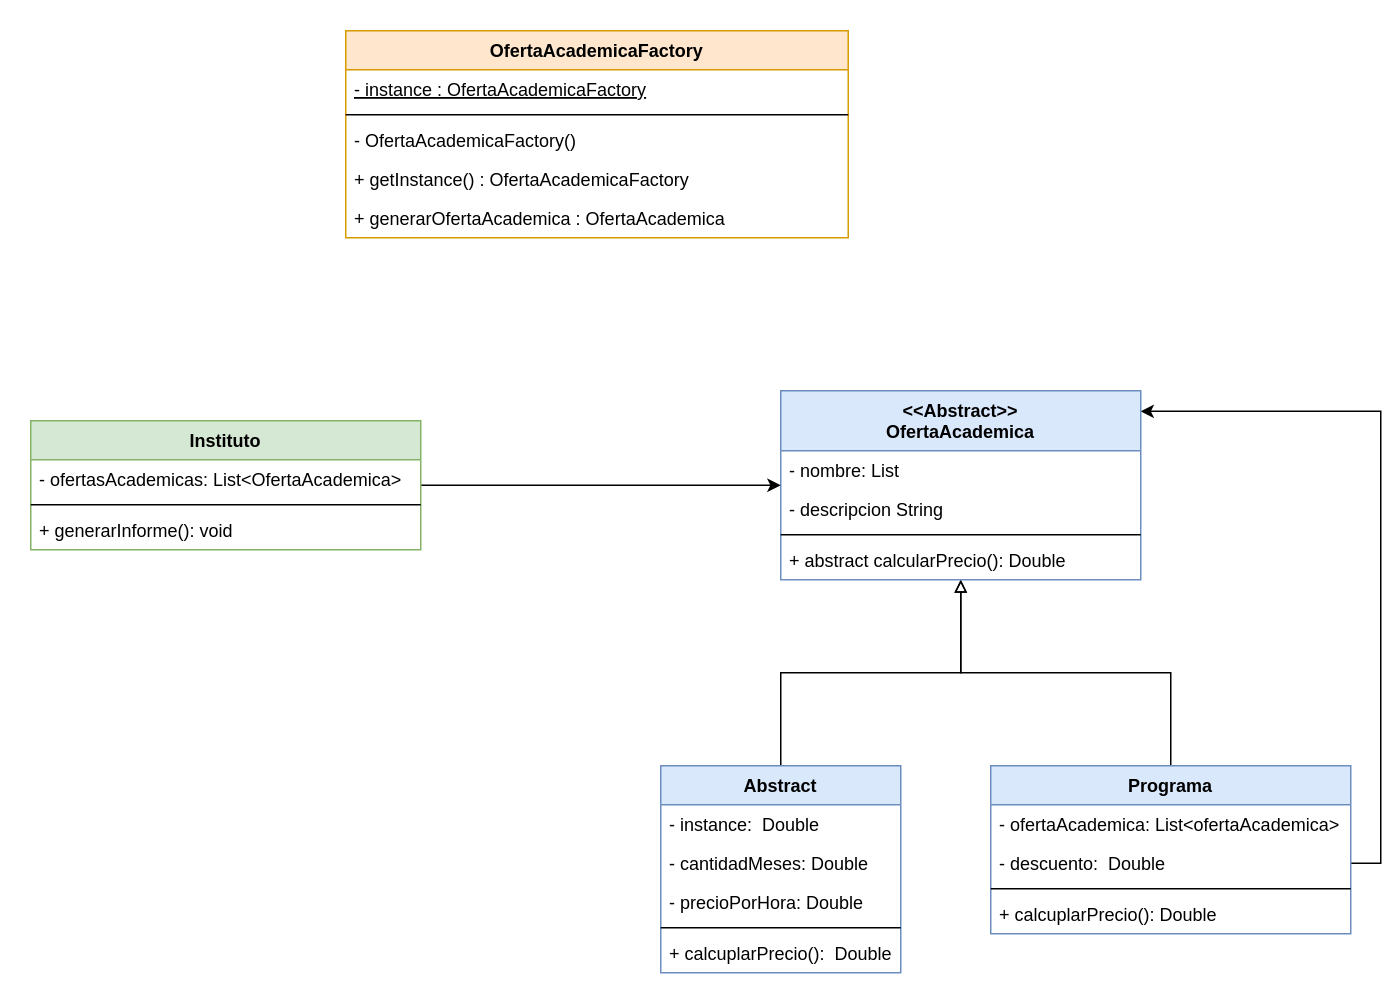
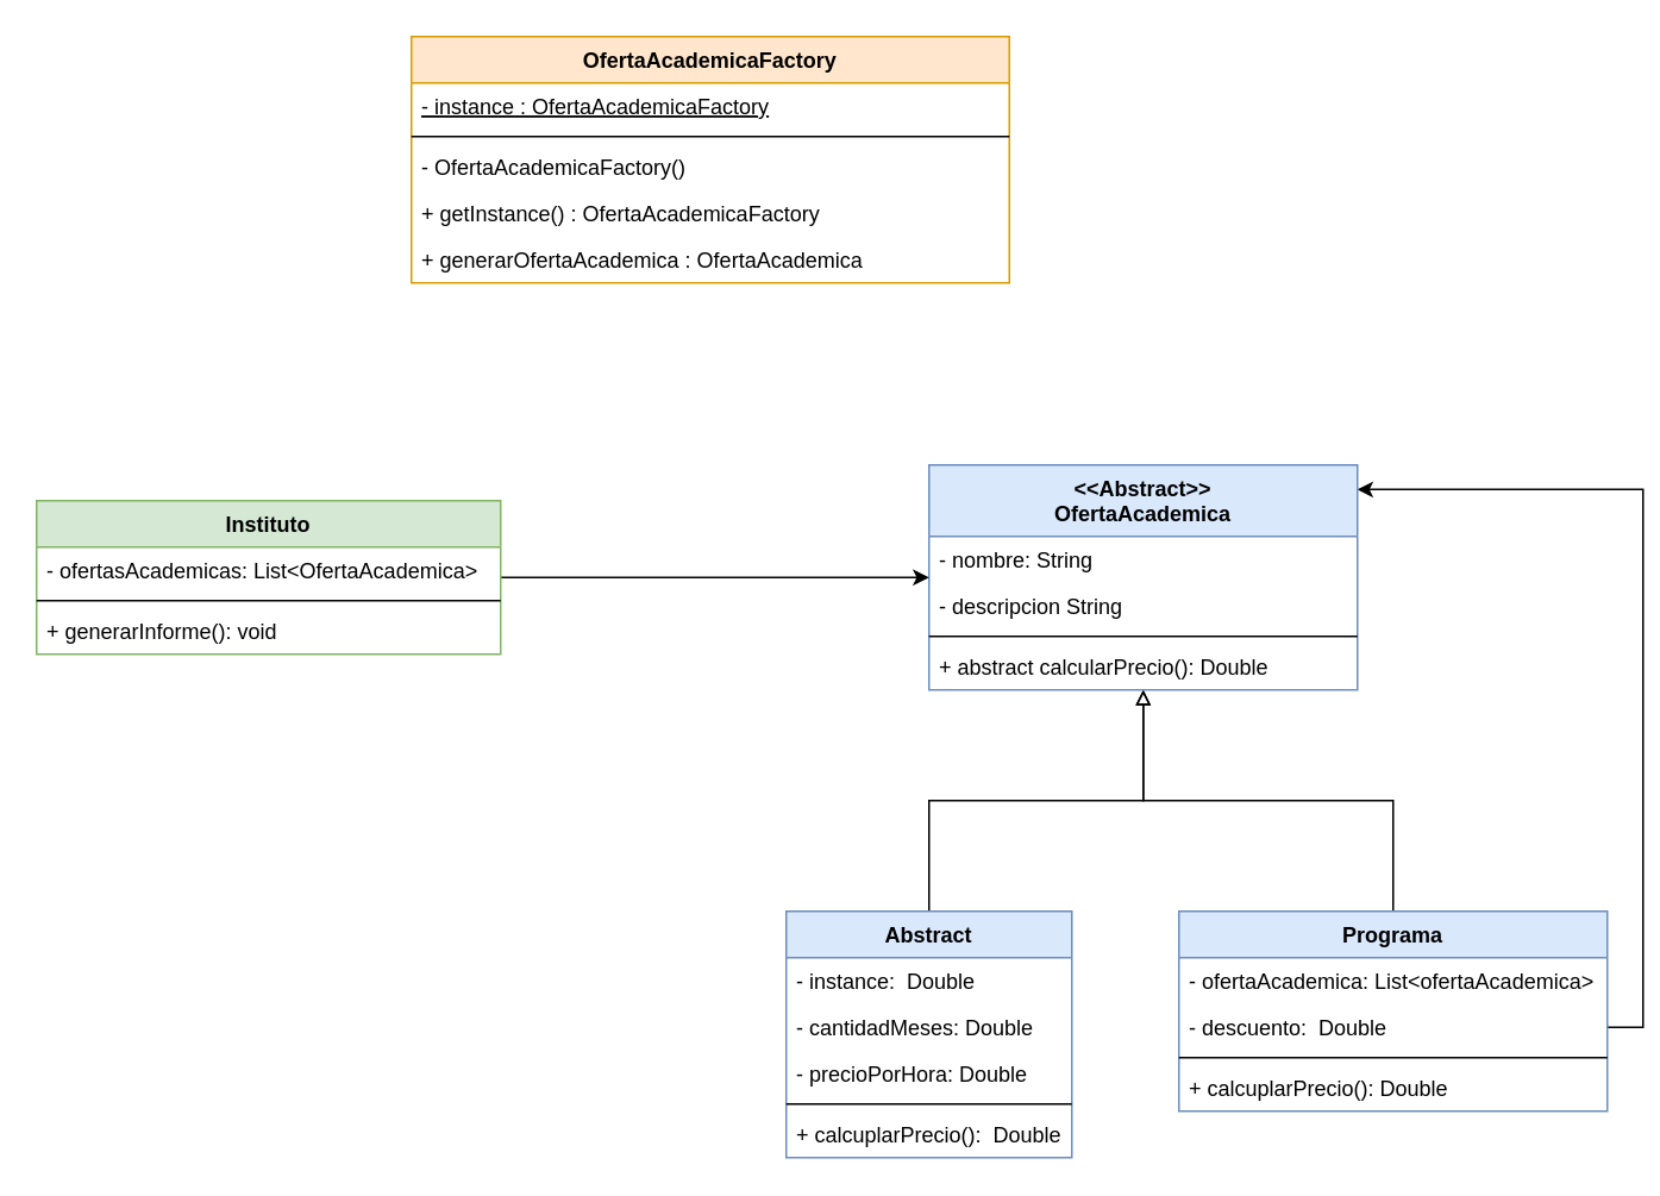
  <mxCell id="0" />
  <mxCell id="1" parent="0" />
  <mxCell id="2" style="edgeStyle=orthogonalEdgeStyle;rounded=0;orthogonalLoop=1;jettySize=auto;html=1;startArrow=none;startFill=0;endArrow=block;endFill=0;" parent="1" source="3" target="16" edge="1"><mxGeometry relative="1" as="geometry" /></mxCell>
  <mxCell id="3" value="Abstract" style="swimlane;fontStyle=1;align=center;verticalAlign=top;childLayout=stackLayout;horizontal=1;startSize=26;horizontalStack=0;resizeParent=1;resizeParentMax=0;resizeLast=0;collapsible=1;marginBottom=0;fillColor=#dae8fc;strokeColor=#6c8ebf;" parent="1" vertex="1"><mxGeometry x="440" y="510" width="160" height="138" as="geometry" /></mxCell>
  <mxCell id="4" value="- instance:  Double" style="text;strokeColor=none;fillColor=none;align=left;verticalAlign=top;spacingLeft=4;spacingRight=4;overflow=hidden;rotatable=0;points=[[0,0.5],[1,0.5]];portConstraint=eastwest;" parent="3" vertex="1"><mxGeometry y="26" width="160" height="26" as="geometry" /></mxCell>
  <mxCell id="5" value="- cantidadMeses: Double" style="text;strokeColor=none;fillColor=none;align=left;verticalAlign=top;spacingLeft=4;spacingRight=4;overflow=hidden;rotatable=0;points=[[0,0.5],[1,0.5]];portConstraint=eastwest;" parent="3" vertex="1"><mxGeometry y="52" width="160" height="26" as="geometry" /></mxCell>
  <mxCell id="6" value="- precioPorHora: Double" style="text;strokeColor=none;fillColor=none;align=left;verticalAlign=top;spacingLeft=4;spacingRight=4;overflow=hidden;rotatable=0;points=[[0,0.5],[1,0.5]];portConstraint=eastwest;" parent="3" vertex="1"><mxGeometry y="78" width="160" height="26" as="geometry" /></mxCell>
  <mxCell id="7" value="" style="line;strokeWidth=1;fillColor=none;align=left;verticalAlign=middle;spacingTop=-1;spacingLeft=3;spacingRight=3;rotatable=0;labelPosition=right;points=[];portConstraint=eastwest;" parent="3" vertex="1"><mxGeometry y="104" width="160" height="8" as="geometry" /></mxCell>
  <mxCell id="8" value="+ calcuplarPrecio():  Double" style="text;strokeColor=none;fillColor=none;align=left;verticalAlign=top;spacingLeft=4;spacingRight=4;overflow=hidden;rotatable=0;points=[[0,0.5],[1,0.5]];portConstraint=eastwest;" parent="3" vertex="1"><mxGeometry y="112" width="160" height="26" as="geometry" /></mxCell>
  <mxCell id="9" style="edgeStyle=orthogonalEdgeStyle;rounded=0;orthogonalLoop=1;jettySize=auto;html=1;startArrow=none;startFill=0;endArrow=block;endFill=0;" parent="1" source="11" target="16" edge="1"><mxGeometry relative="1" as="geometry" /></mxCell>
  <mxCell id="10" style="edgeStyle=orthogonalEdgeStyle;rounded=0;orthogonalLoop=1;jettySize=auto;html=1;entryX=0.999;entryY=0.109;entryDx=0;entryDy=0;entryPerimeter=0;startArrow=none;startFill=0;endArrow=classic;endFill=1;exitX=1;exitY=0.5;exitDx=0;exitDy=0;" parent="1" source="13" target="16" edge="1"><mxGeometry relative="1" as="geometry" /></mxCell>
  <mxCell id="11" value="Programa" style="swimlane;fontStyle=1;align=center;verticalAlign=top;childLayout=stackLayout;horizontal=1;startSize=26;horizontalStack=0;resizeParent=1;resizeParentMax=0;resizeLast=0;collapsible=1;marginBottom=0;fillColor=#dae8fc;strokeColor=#6c8ebf;" parent="1" vertex="1"><mxGeometry x="660" y="510" width="240" height="112" as="geometry" /></mxCell>
  <mxCell id="12" value="- ofertaAcademica: List&lt;ofertaAcademica&gt;" style="text;strokeColor=none;fillColor=none;align=left;verticalAlign=top;spacingLeft=4;spacingRight=4;overflow=hidden;rotatable=0;points=[[0,0.5],[1,0.5]];portConstraint=eastwest;" parent="11" vertex="1"><mxGeometry y="26" width="240" height="26" as="geometry" /></mxCell>
  <mxCell id="13" value="- descuento:  Double" style="text;strokeColor=none;fillColor=none;align=left;verticalAlign=top;spacingLeft=4;spacingRight=4;overflow=hidden;rotatable=0;points=[[0,0.5],[1,0.5]];portConstraint=eastwest;" parent="11" vertex="1"><mxGeometry y="52" width="240" height="26" as="geometry" /></mxCell>
  <mxCell id="14" value="" style="line;strokeWidth=1;fillColor=none;align=left;verticalAlign=middle;spacingTop=-1;spacingLeft=3;spacingRight=3;rotatable=0;labelPosition=right;points=[];portConstraint=eastwest;" parent="11" vertex="1"><mxGeometry y="78" width="240" height="8" as="geometry" /></mxCell>
  <mxCell id="15" value="+ calcuplarPrecio(): Double" style="text;strokeColor=none;fillColor=none;align=left;verticalAlign=top;spacingLeft=4;spacingRight=4;overflow=hidden;rotatable=0;points=[[0,0.5],[1,0.5]];portConstraint=eastwest;" parent="11" vertex="1"><mxGeometry y="86" width="240" height="26" as="geometry" /></mxCell>
  <mxCell id="16" value="&lt;&lt;Abstract&gt;&gt;&#10;OfertaAcademica" style="swimlane;fontStyle=1;align=center;verticalAlign=top;childLayout=stackLayout;horizontal=1;startSize=40;horizontalStack=0;resizeParent=1;resizeParentMax=0;resizeLast=0;collapsible=1;marginBottom=0;fillColor=#dae8fc;strokeColor=#6c8ebf;" parent="1" vertex="1"><mxGeometry x="520" y="260" width="240" height="126" as="geometry" /></mxCell>
- <mxCell id="17" value="- nombre: List" style="text;strokeColor=none;fillColor=none;align=left;verticalAlign=top;spacingLeft=4;spacingRight=4;overflow=hidden;rotatable=0;points=[[0,0.5],[1,0.5]];portConstraint=eastwest;" parent="16" vertex="1"><mxGeometry y="40" width="240" height="26" as="geometry" /></mxCell>
+ <mxCell id="17" value="- nombre: String" style="text;strokeColor=none;fillColor=none;align=left;verticalAlign=top;spacingLeft=4;spacingRight=4;overflow=hidden;rotatable=0;points=[[0,0.5],[1,0.5]];portConstraint=eastwest;" parent="16" vertex="1"><mxGeometry y="40" width="240" height="26" as="geometry" /></mxCell>
  <mxCell id="18" value="- descripcion String" style="text;strokeColor=none;fillColor=none;align=left;verticalAlign=top;spacingLeft=4;spacingRight=4;overflow=hidden;rotatable=0;points=[[0,0.5],[1,0.5]];portConstraint=eastwest;" parent="16" vertex="1"><mxGeometry y="66" width="240" height="26" as="geometry" /></mxCell>
  <mxCell id="19" value="" style="line;strokeWidth=1;fillColor=none;align=left;verticalAlign=middle;spacingTop=-1;spacingLeft=3;spacingRight=3;rotatable=0;labelPosition=right;points=[];portConstraint=eastwest;" parent="16" vertex="1"><mxGeometry y="92" width="240" height="8" as="geometry" /></mxCell>
  <mxCell id="20" value="+ abstract calcularPrecio(): Double" style="text;strokeColor=none;fillColor=none;align=left;verticalAlign=top;spacingLeft=4;spacingRight=4;overflow=hidden;rotatable=0;points=[[0,0.5],[1,0.5]];portConstraint=eastwest;labelBackgroundColor=none;fontColor=default;" parent="16" vertex="1"><mxGeometry y="100" width="240" height="26" as="geometry" /></mxCell>
  <mxCell id="21" style="edgeStyle=orthogonalEdgeStyle;rounded=0;orthogonalLoop=1;jettySize=auto;html=1;startArrow=none;startFill=0;endArrow=classic;endFill=1;" parent="1" source="22" target="16" edge="1"><mxGeometry relative="1" as="geometry" /></mxCell>
  <mxCell id="22" value="Instituto" style="swimlane;fontStyle=1;align=center;verticalAlign=top;childLayout=stackLayout;horizontal=1;startSize=26;horizontalStack=0;resizeParent=1;resizeParentMax=0;resizeLast=0;collapsible=1;marginBottom=0;fillColor=#d5e8d4;strokeColor=#82b366;" parent="1" vertex="1"><mxGeometry x="20" width="260" height="86" as="geometry" y="280" /></mxCell>
  <mxCell id="23" value="- ofertasAcademicas: List&lt;OfertaAcademica&gt;" style="text;strokeColor=none;fillColor=none;align=left;verticalAlign=top;spacingLeft=4;spacingRight=4;overflow=hidden;rotatable=0;points=[[0,0.5],[1,0.5]];portConstraint=eastwest;" parent="22" vertex="1"><mxGeometry y="26" width="260" height="26" as="geometry" /></mxCell>
  <mxCell id="24" value="" style="line;strokeWidth=1;fillColor=none;align=left;verticalAlign=middle;spacingTop=-1;spacingLeft=3;spacingRight=3;rotatable=0;labelPosition=right;points=[];portConstraint=eastwest;" parent="22" vertex="1"><mxGeometry y="52" width="260" height="8" as="geometry" /></mxCell>
  <mxCell id="25" value="+ generarInforme(): void" style="text;strokeColor=none;fillColor=none;align=left;verticalAlign=top;spacingLeft=4;spacingRight=4;overflow=hidden;rotatable=0;points=[[0,0.5],[1,0.5]];portConstraint=eastwest;" parent="22" vertex="1"><mxGeometry y="60" width="260" height="26" as="geometry" /></mxCell>
  <mxCell id="26" value="OfertaAcademicaFactory" style="swimlane;fontStyle=1;align=center;verticalAlign=top;childLayout=stackLayout;horizontal=1;startSize=26;horizontalStack=0;resizeParent=1;resizeParentMax=0;resizeLast=0;collapsible=1;marginBottom=0;fillColor=#ffe6cc;strokeColor=#d79b00;" parent="1" vertex="1"><mxGeometry x="230" y="20" width="335" height="138" as="geometry" /></mxCell>
  <mxCell id="27" value="- instance : OfertaAcademicaFactory" style="text;strokeColor=none;fillColor=none;align=left;verticalAlign=top;spacingLeft=4;spacingRight=4;overflow=hidden;rotatable=0;points=[[0,0.5],[1,0.5]];portConstraint=eastwest;fontStyle=4" parent="26" vertex="1"><mxGeometry y="26" width="335" height="26" as="geometry" /></mxCell>
  <mxCell id="28" value="" style="line;strokeWidth=1;fillColor=none;align=left;verticalAlign=middle;spacingTop=-1;spacingLeft=3;spacingRight=3;rotatable=0;labelPosition=right;points=[];portConstraint=eastwest;" parent="26" vertex="1"><mxGeometry y="52" width="335" height="8" as="geometry" /></mxCell>
  <mxCell id="29" value="- OfertaAcademicaFactory()" style="text;strokeColor=none;fillColor=none;align=left;verticalAlign=top;spacingLeft=4;spacingRight=4;overflow=hidden;rotatable=0;points=[[0,0.5],[1,0.5]];portConstraint=eastwest;" parent="26" vertex="1"><mxGeometry y="60" width="335" height="26" as="geometry" /></mxCell>
  <mxCell id="30" value="+ getInstance() : OfertaAcademicaFactory" style="text;strokeColor=none;fillColor=none;align=left;verticalAlign=top;spacingLeft=4;spacingRight=4;overflow=hidden;rotatable=0;points=[[0,0.5],[1,0.5]];portConstraint=eastwest;" parent="26" vertex="1"><mxGeometry y="86" width="335" height="26" as="geometry" /></mxCell>
  <mxCell id="31" value="+ generarOfertaAcademica : OfertaAcademica" style="text;strokeColor=none;fillColor=none;align=left;verticalAlign=top;spacingLeft=4;spacingRight=4;overflow=hidden;rotatable=0;points=[[0,0.5],[1,0.5]];portConstraint=eastwest;" parent="26" vertex="1"><mxGeometry y="112" width="335" height="26" as="geometry" /></mxCell>
